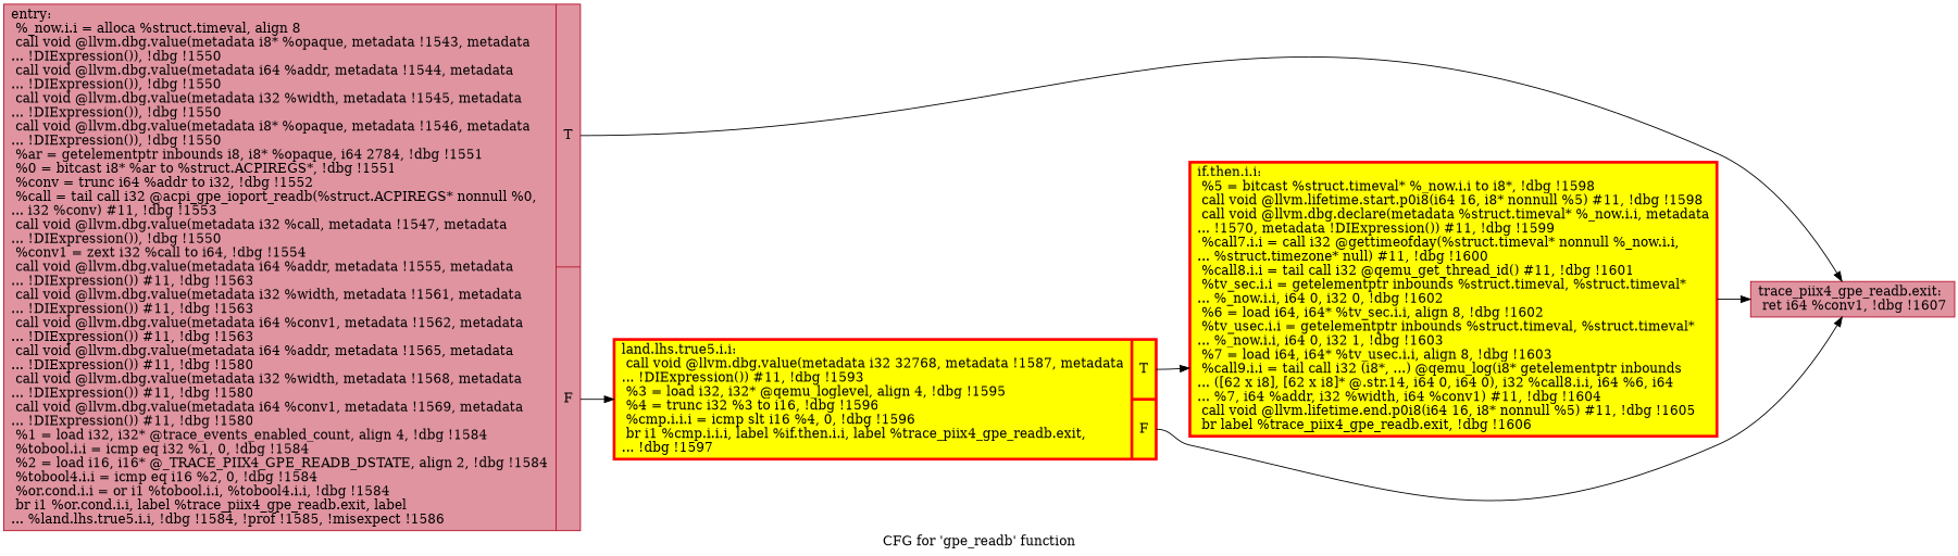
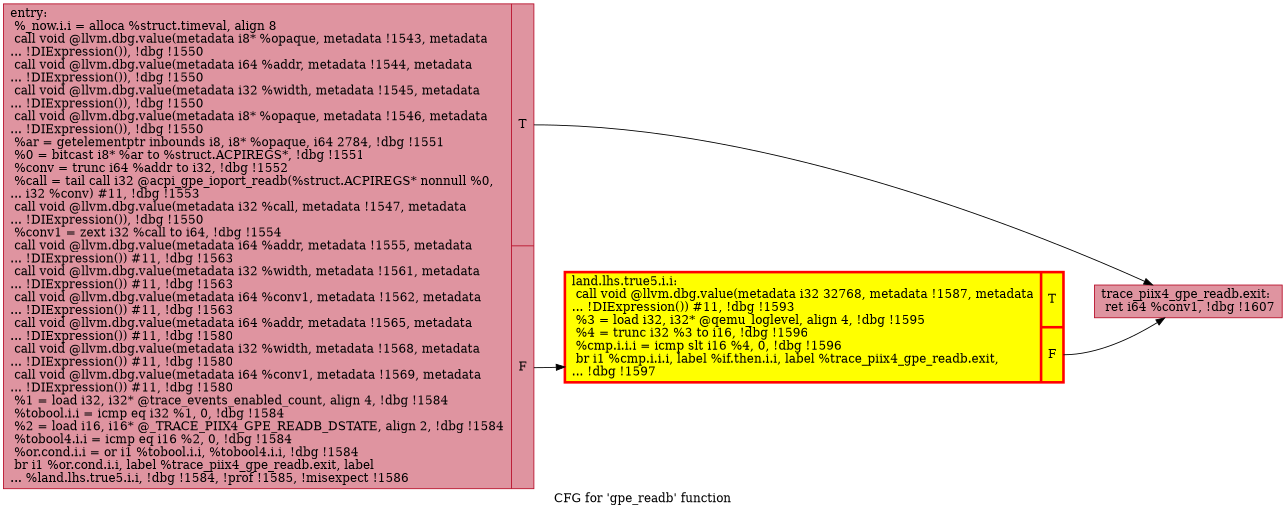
  digraph {
    label="CFG for 'gpe_readb' function"
    rankdir=LR
    node [color="#b70d28ff" fillcolor="#b70d2870" shape=record style=filled]
    edge [tailport=s0]
    n1 [label="{entry:\l  %_now.i.i = alloca %struct.timeval, align 8\l  call void @llvm.dbg.value(metadata i8* %opaque, metadata !1543, metadata\l... !DIExpression()), !dbg !1550\l  call void @llvm.dbg.value(metadata i64 %addr, metadata !1544, metadata\l... !DIExpression()), !dbg !1550\l  call void @llvm.dbg.value(metadata i32 %width, metadata !1545, metadata\l... !DIExpression()), !dbg !1550\l  call void @llvm.dbg.value(metadata i8* %opaque, metadata !1546, metadata\l... !DIExpression()), !dbg !1550\l  %ar = getelementptr inbounds i8, i8* %opaque, i64 2784, !dbg !1551\l  %0 = bitcast i8* %ar to %struct.ACPIREGS*, !dbg !1551\l  %conv = trunc i64 %addr to i32, !dbg !1552\l  %call = tail call i32 @acpi_gpe_ioport_readb(%struct.ACPIREGS* nonnull %0,\l... i32 %conv) #11, !dbg !1553\l  call void @llvm.dbg.value(metadata i32 %call, metadata !1547, metadata\l... !DIExpression()), !dbg !1550\l  %conv1 = zext i32 %call to i64, !dbg !1554\l  call void @llvm.dbg.value(metadata i64 %addr, metadata !1555, metadata\l... !DIExpression()) #11, !dbg !1563\l  call void @llvm.dbg.value(metadata i32 %width, metadata !1561, metadata\l... !DIExpression()) #11, !dbg !1563\l  call void @llvm.dbg.value(metadata i64 %conv1, metadata !1562, metadata\l... !DIExpression()) #11, !dbg !1563\l  call void @llvm.dbg.value(metadata i64 %addr, metadata !1565, metadata\l... !DIExpression()) #11, !dbg !1580\l  call void @llvm.dbg.value(metadata i32 %width, metadata !1568, metadata\l... !DIExpression()) #11, !dbg !1580\l  call void @llvm.dbg.value(metadata i64 %conv1, metadata !1569, metadata\l... !DIExpression()) #11, !dbg !1580\l  %1 = load i32, i32* @trace_events_enabled_count, align 4, !dbg !1584\l  %tobool.i.i = icmp eq i32 %1, 0, !dbg !1584\l  %2 = load i16, i16* @_TRACE_PIIX4_GPE_READB_DSTATE, align 2, !dbg !1584\l  %tobool4.i.i = icmp eq i16 %2, 0, !dbg !1584\l  %or.cond.i.i = or i1 %tobool.i.i, %tobool4.i.i, !dbg !1584\l  br i1 %or.cond.i.i, label %trace_piix4_gpe_readb.exit, label\l... %land.lhs.true5.i.i, !dbg !1584, !prof !1585, !misexpect !1586\l|{<s0>T|<s1>F}}"]
    n2 [label="{trace_piix4_gpe_readb.exit:                       \l  ret i64 %conv1, !dbg !1607\l}"]
    n3 [color=red fillcolor=yellow label="{land.lhs.true5.i.i:                               \l  call void @llvm.dbg.value(metadata i32 32768, metadata !1587, metadata\l... !DIExpression()) #11, !dbg !1593\l  %3 = load i32, i32* @qemu_loglevel, align 4, !dbg !1595\l  %4 = trunc i32 %3 to i16, !dbg !1596\l  %cmp.i.i.i = icmp slt i16 %4, 0, !dbg !1596\l  br i1 %cmp.i.i.i, label %if.then.i.i, label %trace_piix4_gpe_readb.exit,\l... !dbg !1597\l|{<s0>T|<s1>F}}" penwidth=3.0]
-   n4 [color=red fillcolor=yellow label="{if.then.i.i:                                      \l  %5 = bitcast %struct.timeval* %_now.i.i to i8*, !dbg !1598\l  call void @llvm.lifetime.start.p0i8(i64 16, i8* nonnull %5) #11, !dbg !1598\l  call void @llvm.dbg.declare(metadata %struct.timeval* %_now.i.i, metadata\l... !1570, metadata !DIExpression()) #11, !dbg !1599\l  %call7.i.i = call i32 @gettimeofday(%struct.timeval* nonnull %_now.i.i,\l... %struct.timezone* null) #11, !dbg !1600\l  %call8.i.i = tail call i32 @qemu_get_thread_id() #11, !dbg !1601\l  %tv_sec.i.i = getelementptr inbounds %struct.timeval, %struct.timeval*\l... %_now.i.i, i64 0, i32 0, !dbg !1602\l  %6 = load i64, i64* %tv_sec.i.i, align 8, !dbg !1602\l  %tv_usec.i.i = getelementptr inbounds %struct.timeval, %struct.timeval*\l... %_now.i.i, i64 0, i32 1, !dbg !1603\l  %7 = load i64, i64* %tv_usec.i.i, align 8, !dbg !1603\l  %call9.i.i = tail call i32 (i8*, ...) @qemu_log(i8* getelementptr inbounds\l... ([62 x i8], [62 x i8]* @.str.14, i64 0, i64 0), i32 %call8.i.i, i64 %6, i64\l... %7, i64 %addr, i32 %width, i64 %conv1) #11, !dbg !1604\l  call void @llvm.lifetime.end.p0i8(i64 16, i8* nonnull %5) #11, !dbg !1605\l  br label %trace_piix4_gpe_readb.exit, !dbg !1606\l}" penwidth=3.0]
    n1 -> n2
    n1 -> n3 [tailport=s1]
    n3 -> n2 [tailport=s1]
-   n3 -> n4
-   n4 -> n2 [tailport=""]
  }
